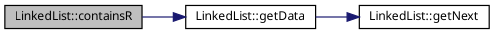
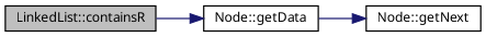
  digraph {
    fontname="Noto Sans"
    rankdir=LR
    node [color=black fillcolor=white fontname="Noto Sans" fontsize=10 shape=record style=filled]
    edge [color=midnightblue fontname="Noto Sans" fontsize=10 labelfontname=Helvetica labelfontsize=10 style=solid]
    n1 [fillcolor=grey75 fontcolor=black height=0.2 label="LinkedList::containsR" width=0.4]
-   n2 [height=0.2 label="LinkedList::getData" width=0.4]
-   n3 [height=0.2 label="LinkedList::getNext" width=0.4]
+   n2 [height=0.2 label="Node::getData" width=0.4]
+   n3 [height=0.2 label="Node::getNext" width=0.4]
    n1 -> n2
    n2 -> n3
  }
